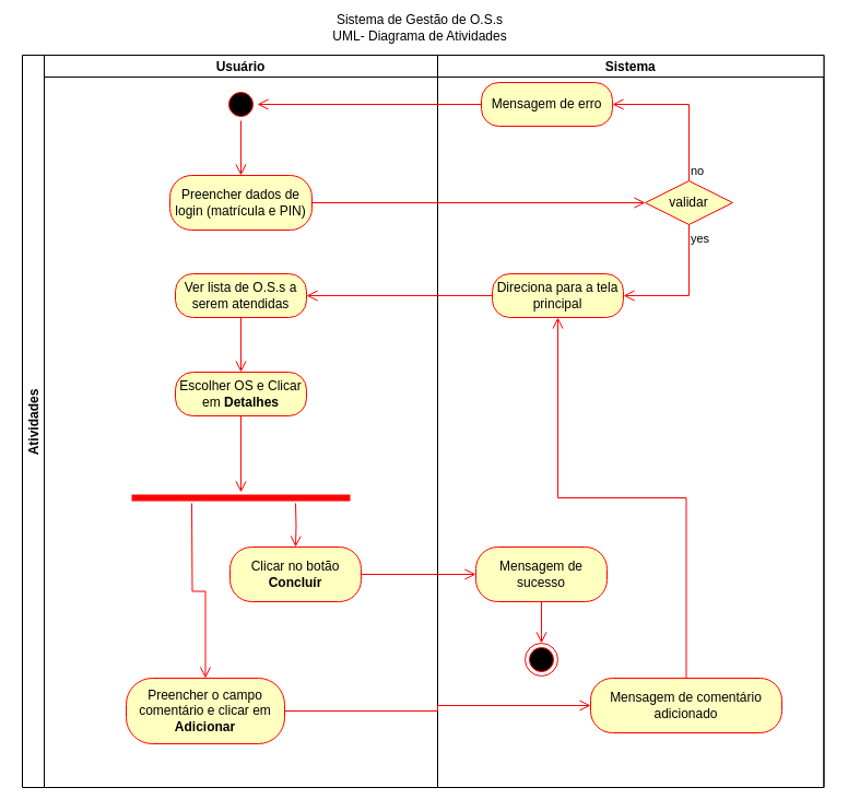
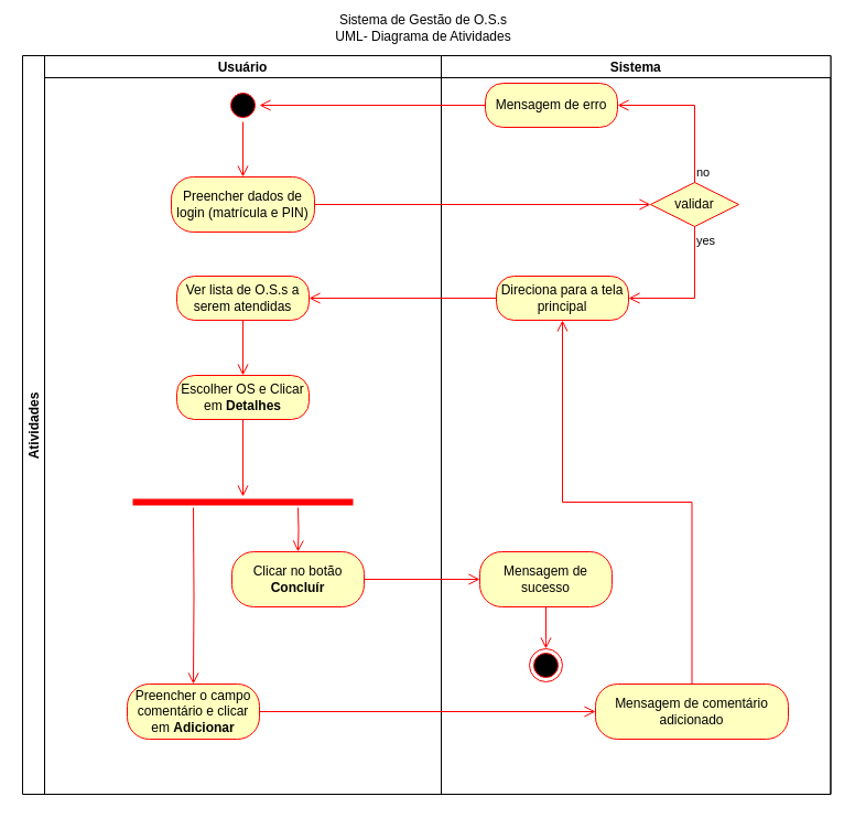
  <mxCell id="0" />
  <mxCell id="1" parent="0" />
  <mxCell id="2" value="Sistema de Gestão de O.S.s&lt;br&gt;UML- Diagrama de Atividades" style="text;html=1;strokeColor=none;fillColor=none;align=center;verticalAlign=middle;whiteSpace=wrap;rounded=0;" vertex="1" parent="1"><mxGeometry x="264" y="20" width="240" height="10" as="geometry" /></mxCell>
  <mxCell id="3" value="Atividades" style="swimlane;childLayout=stackLayout;resizeParent=1;resizeParentMax=0;startSize=20;horizontal=0;horizontalStack=1;" vertex="1" parent="1"><mxGeometry x="20" y="50" width="733.45" height="670" as="geometry" /></mxCell>
  <mxCell id="4" value="Usuário" style="swimlane;startSize=20;" vertex="1" parent="3"><mxGeometry x="20" width="360" height="670" as="geometry" /></mxCell>
  <mxCell id="5" value="" style="ellipse;html=1;shape=startState;fillColor=#000000;strokeColor=#ff0000;" vertex="1" parent="4"><mxGeometry x="165" y="30" width="30" height="30" as="geometry" /></mxCell>
  <mxCell id="6" value="" style="edgeStyle=orthogonalEdgeStyle;html=1;verticalAlign=bottom;endArrow=open;endSize=8;strokeColor=#ff0000;rounded=0;entryX=0.5;entryY=0;entryDx=0;entryDy=0;" edge="1" source="5" parent="4" target="7"><mxGeometry relative="1" as="geometry"><mxPoint x="180" y="100" as="targetPoint" /></mxGeometry></mxCell>
  <mxCell id="7" value="Preencher dados de login (matrícula e PIN)" style="rounded=1;whiteSpace=wrap;html=1;arcSize=40;fontColor=#000000;fillColor=#ffffc0;strokeColor=#ff0000;" vertex="1" parent="4"><mxGeometry x="115" y="110" width="130" height="50" as="geometry" /></mxCell>
  <mxCell id="8" value="Ver lista de O.S.s a serem atendidas" style="rounded=1;whiteSpace=wrap;html=1;arcSize=40;fontColor=#000000;fillColor=#ffffc0;strokeColor=#ff0000;" vertex="1" parent="4"><mxGeometry x="120" y="200" width="120" height="40" as="geometry" /></mxCell>
  <mxCell id="9" value="" style="edgeStyle=orthogonalEdgeStyle;html=1;verticalAlign=bottom;endArrow=open;endSize=8;strokeColor=#ff0000;rounded=0;entryX=0.5;entryY=0;entryDx=0;entryDy=0;" edge="1" source="8" parent="4" target="10"><mxGeometry relative="1" as="geometry"><mxPoint x="185" y="300" as="targetPoint" /></mxGeometry></mxCell>
  <mxCell id="10" value="Escolher OS e Clicar em &lt;b&gt;Detalhes&lt;/b&gt;" style="rounded=1;whiteSpace=wrap;html=1;arcSize=40;fontColor=#000000;fillColor=#ffffc0;strokeColor=#ff0000;" vertex="1" parent="4"><mxGeometry x="120" y="290" width="120" height="40" as="geometry" /></mxCell>
- <mxCell id="11" value="Preencher o campo comentário e clicar em &lt;b&gt;Adicionar&lt;/b&gt;" style="rounded=1;whiteSpace=wrap;html=1;arcSize=40;fontColor=#000000;fillColor=#ffffc0;strokeColor=#ff0000;" vertex="1" parent="4"><mxGeometry x="75" y="570" width="145" height="60" as="geometry" /></mxCell>
+ <mxCell id="11" value="Preencher o campo comentário e clicar em &lt;b&gt;Adicionar&lt;/b&gt;" style="rounded=1;whiteSpace=wrap;html=1;arcSize=40;fontColor=#000000;fillColor=#ffffc0;strokeColor=#ff0000;" vertex="1" parent="4"><mxGeometry x="75" y="570" width="120" height="50" as="geometry" /></mxCell>
  <mxCell id="12" value="" style="shape=line;html=1;strokeWidth=6;strokeColor=#ff0000;" vertex="1" parent="4"><mxGeometry x="80" y="400" width="200" height="10" as="geometry" /></mxCell>
  <mxCell id="13" value="" style="edgeStyle=orthogonalEdgeStyle;html=1;verticalAlign=bottom;endArrow=open;endSize=8;strokeColor=#ff0000;rounded=0;exitX=0.5;exitY=1;exitDx=0;exitDy=0;" edge="1" source="10" parent="4" target="12"><mxGeometry relative="1" as="geometry"><mxPoint x="180" y="380" as="targetPoint" /></mxGeometry></mxCell>
  <mxCell id="14" value="Clicar no botão &lt;b&gt;Concluír&lt;/b&gt;" style="rounded=1;whiteSpace=wrap;html=1;arcSize=40;fontColor=#000000;fillColor=#ffffc0;strokeColor=#ff0000;" vertex="1" parent="4"><mxGeometry x="170" y="450" width="120" height="50" as="geometry" /></mxCell>
  <mxCell id="15" value="" style="edgeStyle=orthogonalEdgeStyle;html=1;verticalAlign=bottom;endArrow=open;endSize=8;strokeColor=#ff0000;rounded=0;entryX=0.5;entryY=0;entryDx=0;entryDy=0;" edge="1" parent="4" target="14"><mxGeometry relative="1" as="geometry"><mxPoint x="270" y="430" as="targetPoint" /><mxPoint x="230" y="410" as="sourcePoint" /><Array as="points" /></mxGeometry></mxCell>
  <mxCell id="16" value="Sistema" style="swimlane;startSize=20;" vertex="1" parent="3"><mxGeometry x="380" width="353.45" height="670" as="geometry" /></mxCell>
  <mxCell id="17" value="validar" style="rhombus;whiteSpace=wrap;html=1;fontColor=#000000;fillColor=#ffffc0;strokeColor=#ff0000;" vertex="1" parent="16"><mxGeometry x="190" y="115" width="80" height="40" as="geometry" /></mxCell>
  <mxCell id="18" value="no" style="edgeStyle=orthogonalEdgeStyle;html=1;align=left;verticalAlign=bottom;endArrow=open;endSize=8;strokeColor=#ff0000;rounded=0;entryX=1;entryY=0.5;entryDx=0;entryDy=0;" edge="1" source="17" parent="16" target="19"><mxGeometry x="-1" relative="1" as="geometry"><mxPoint x="250" y="140" as="targetPoint" /><Array as="points"><mxPoint x="230" y="45" /></Array></mxGeometry></mxCell>
  <mxCell id="19" value="Mensagem de erro" style="rounded=1;whiteSpace=wrap;html=1;arcSize=40;fontColor=#000000;fillColor=#ffffc0;strokeColor=#ff0000;" vertex="1" parent="16"><mxGeometry x="40" y="25" width="120" height="40" as="geometry" /></mxCell>
  <mxCell id="20" value="Direciona para a tela principal" style="rounded=1;whiteSpace=wrap;html=1;arcSize=40;fontColor=#000000;fillColor=#ffffc0;strokeColor=#ff0000;" vertex="1" parent="16"><mxGeometry x="50" y="200" width="120" height="40" as="geometry" /></mxCell>
  <mxCell id="21" value="yes" style="edgeStyle=orthogonalEdgeStyle;html=1;align=left;verticalAlign=top;endArrow=open;endSize=8;strokeColor=#ff0000;rounded=0;" edge="1" source="17" parent="16" target="20"><mxGeometry x="-1" relative="1" as="geometry"><mxPoint x="180" y="230" as="targetPoint" /><Array as="points"><mxPoint x="230" y="220" /></Array></mxGeometry></mxCell>
  <mxCell id="22" value="Mensagem de comentário adicionado" style="rounded=1;whiteSpace=wrap;html=1;arcSize=40;fontColor=#000000;fillColor=#ffffc0;strokeColor=#ff0000;" vertex="1" parent="16"><mxGeometry x="140" y="570" width="175" height="50" as="geometry" /></mxCell>
  <mxCell id="23" value="" style="edgeStyle=orthogonalEdgeStyle;html=1;verticalAlign=bottom;endArrow=open;endSize=8;strokeColor=#ff0000;rounded=0;entryX=0.5;entryY=1;entryDx=0;entryDy=0;" edge="1" source="22" parent="16" target="20"><mxGeometry relative="1" as="geometry"><mxPoint x="475" y="470" as="targetPoint" /></mxGeometry></mxCell>
  <mxCell id="24" value="Mensagem de sucesso" style="rounded=1;whiteSpace=wrap;html=1;arcSize=40;fontColor=#000000;fillColor=#ffffc0;strokeColor=#ff0000;" vertex="1" parent="16"><mxGeometry x="35" y="450" width="120" height="50" as="geometry" /></mxCell>
  <mxCell id="25" value="" style="ellipse;html=1;shape=endState;fillColor=#000000;strokeColor=#ff0000;" vertex="1" parent="16"><mxGeometry x="80" y="538" width="30" height="30" as="geometry" /></mxCell>
  <mxCell id="26" value="" style="edgeStyle=orthogonalEdgeStyle;html=1;verticalAlign=bottom;endArrow=open;endSize=8;strokeColor=#ff0000;rounded=0;entryX=0.5;entryY=0;entryDx=0;entryDy=0;exitX=0.5;exitY=1;exitDx=0;exitDy=0;" edge="1" parent="16" source="24" target="25"><mxGeometry relative="1" as="geometry"><mxPoint x="-90" y="430" as="targetPoint" /><mxPoint x="120" y="520" as="sourcePoint" /><Array as="points"><mxPoint x="95" y="530" /><mxPoint x="95" y="530" /></Array></mxGeometry></mxCell>
  <mxCell id="27" value="" style="edgeStyle=orthogonalEdgeStyle;html=1;verticalAlign=bottom;endArrow=open;endSize=8;strokeColor=#ff0000;rounded=0;entryX=0;entryY=0.5;entryDx=0;entryDy=0;" edge="1" source="7" parent="3" target="17"><mxGeometry relative="1" as="geometry"><mxPoint x="200" y="220" as="targetPoint" /></mxGeometry></mxCell>
  <mxCell id="28" value="" style="edgeStyle=orthogonalEdgeStyle;html=1;verticalAlign=bottom;endArrow=open;endSize=8;strokeColor=#ff0000;rounded=0;entryX=1;entryY=0.5;entryDx=0;entryDy=0;" edge="1" source="19" parent="3" target="5"><mxGeometry relative="1" as="geometry"><mxPoint x="360" y="90" as="targetPoint" /></mxGeometry></mxCell>
  <mxCell id="29" value="" style="edgeStyle=orthogonalEdgeStyle;html=1;verticalAlign=bottom;endArrow=open;endSize=8;strokeColor=#ff0000;rounded=0;exitX=0;exitY=0.5;exitDx=0;exitDy=0;entryX=1;entryY=0.5;entryDx=0;entryDy=0;" edge="1" parent="3" source="20" target="8"><mxGeometry relative="1" as="geometry"><mxPoint x="320" y="230" as="targetPoint" /><mxPoint x="215" y="250" as="sourcePoint" /></mxGeometry></mxCell>
  <mxCell id="30" value="" style="edgeStyle=orthogonalEdgeStyle;html=1;verticalAlign=bottom;endArrow=open;endSize=8;strokeColor=#ff0000;rounded=0;exitX=1;exitY=0.5;exitDx=0;exitDy=0;entryX=0;entryY=0.5;entryDx=0;entryDy=0;" edge="1" parent="3" source="14" target="24"><mxGeometry relative="1" as="geometry"><mxPoint x="200" y="380" as="targetPoint" /></mxGeometry></mxCell>
  <mxCell id="31" value="" style="edgeStyle=orthogonalEdgeStyle;html=1;verticalAlign=bottom;endArrow=open;endSize=8;strokeColor=#ff0000;rounded=0;entryX=0;entryY=0.5;entryDx=0;entryDy=0;" edge="1" source="11" parent="3" target="22"><mxGeometry relative="1" as="geometry"><mxPoint x="490" y="564" as="targetPoint" /></mxGeometry></mxCell>
  <mxCell id="32" value="" style="edgeStyle=orthogonalEdgeStyle;html=1;verticalAlign=bottom;endArrow=open;endSize=8;strokeColor=#ff0000;rounded=0;entryX=0.5;entryY=0;entryDx=0;entryDy=0;" edge="1" parent="1" target="11"><mxGeometry relative="1" as="geometry"><mxPoint x="175" y="540" as="targetPoint" /><mxPoint x="175" y="460" as="sourcePoint" /><Array as="points" /></mxGeometry></mxCell>
